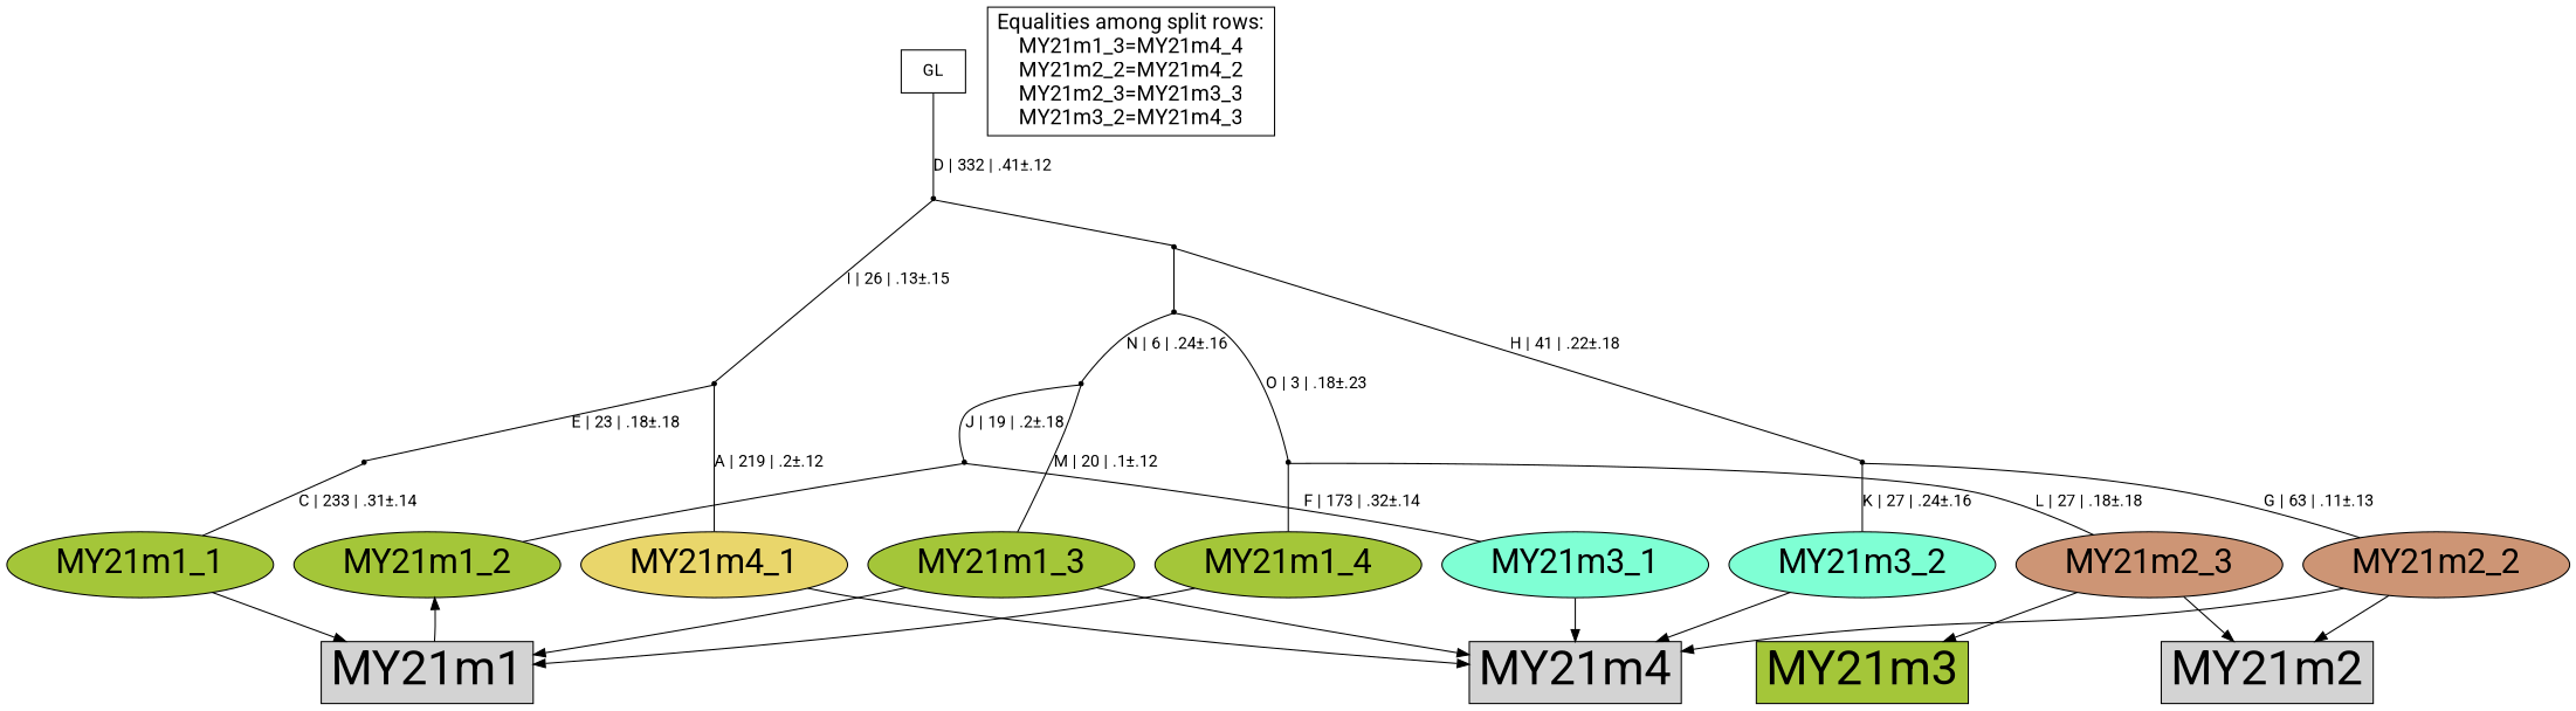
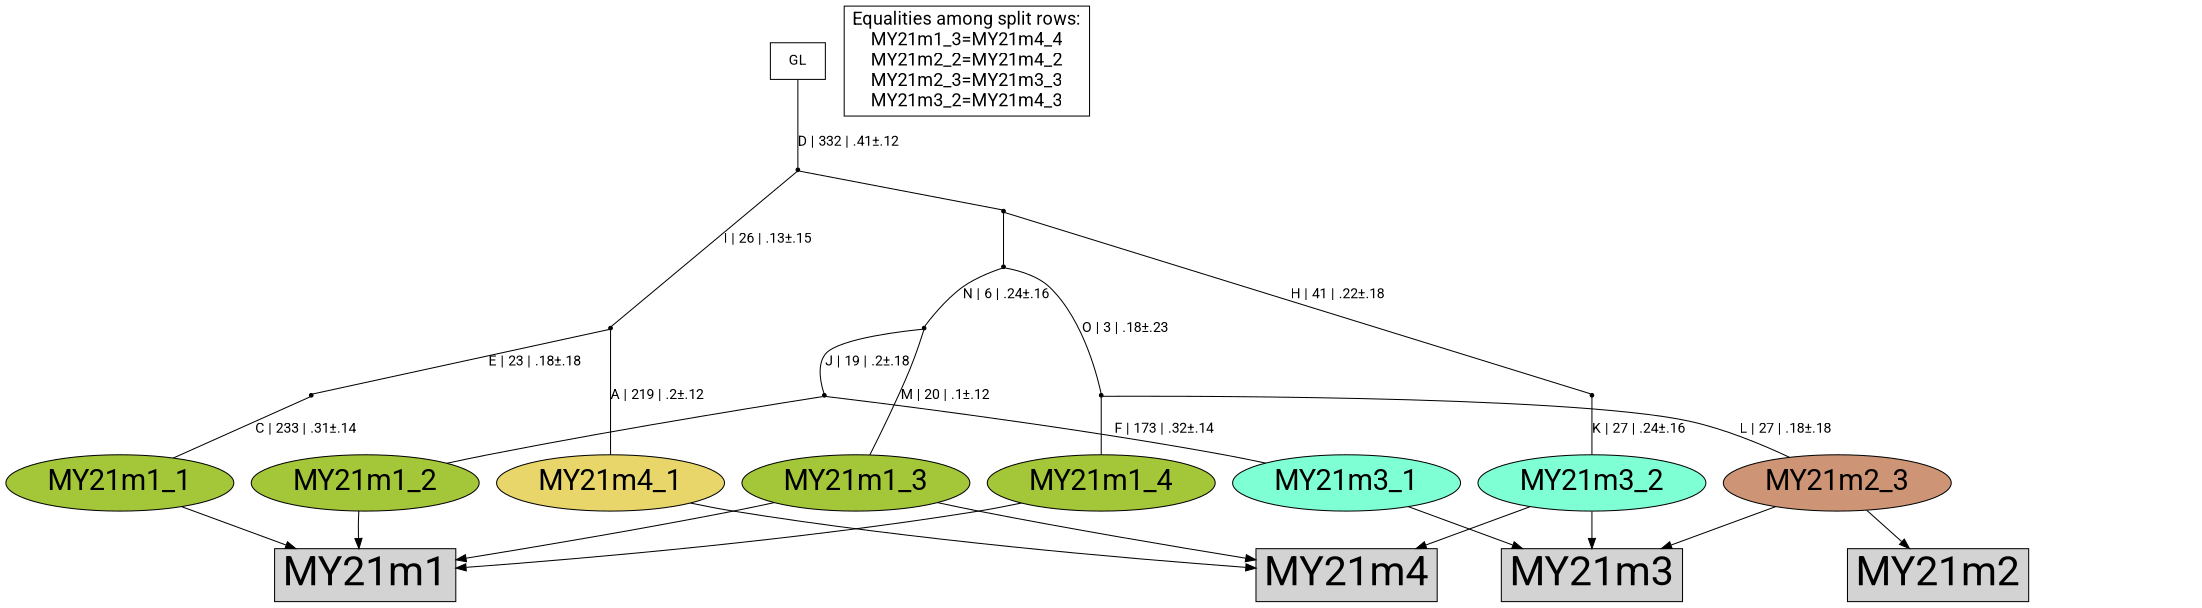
  digraph {
    fontname=Roboto
    node [fillcolor=black fontname=Roboto shape=oval style=filled]
    edge [arrowhead=none fontname=Roboto]
    n1 [fillcolor="#a4c639" fontsize=28 label=MY21m1_1]
    n2 [fillcolor="#a4c639" fontsize=28 label=MY21m1_2]
    n3 [fillcolor="#a4c639" fontsize=28 label=MY21m1_3]
    n4 [fillcolor="#a4c639" fontsize=28 label=MY21m1_4]
-   n5 [fillcolor="#cd9575" fontsize=28 label=MY21m2_2]
    n6 [fillcolor="#cd9575" fontsize=28 label=MY21m2_3]
    n7 [fillcolor="#7fffd4" fontsize=28 label=MY21m3_1]
    n8 [fillcolor="#7fffd4" fontsize=28 label=MY21m3_2]
    n9 [fillcolor="#e9d66b" fontsize=28 label=MY21m4_1]
    n10 [fontsize=40 label=MY21m1 shape=box fillcolor=""]
    n11 [fontsize=40 label=MY21m4 shape=box fillcolor=""]
    n12 [fontsize=40 label=MY21m2 shape=box fillcolor=""]
-   n13 [fontsize=40 label=MY21m3 shape=box fillcolor="#a4c639"]
+   n13 [fontsize=40 label=MY21m3 shape=box fillcolor=""]
    n14 [fontsize=18 label="Equalities among split rows:\nMY21m1_3=MY21m4_4\nMY21m2_2=MY21m4_2\nMY21m2_3=MY21m3_3\nMY21m3_2=MY21m4_3\n" shape=box fillcolor="" style=""]
    Int1 [shape=point]
    Int2 [shape=point]
    Int3 [shape=point]
    Int4 [shape=point]
    Int5 [shape=point]
    Int6 [shape=point]
    Int7 [shape=point]
    Int8 [shape=point]
    Int9 [shape=point]
    n24 [fillcolor=white label=GL shape=box]
    subgraph sub_1 {
      rank=same
      n1
      n2
      n3
      n4
-     n5
      n6
      n7
      n8
      n9
    }
    n1 -> n10 [arrowhead=normal]
-   n10 -> n2 [arrowhead=normal]
+   n2 -> n10 [arrowhead=normal]
    n3 -> n10 [arrowhead=normal]
    n3 -> n11 [arrowhead=normal]
    n4 -> n10 [arrowhead=normal]
-   n5 -> n11 [arrowhead=normal]
-   n5 -> n12 [arrowhead=normal]
    n6 -> n12 [arrowhead=normal]
    n6 -> n13 [arrowhead=normal]
-   n7 -> n11 [arrowhead=normal]
+   n7 -> n13 [arrowhead=normal]
    n8 -> n11 [arrowhead=normal]
+   n8 -> n13 [arrowhead=normal]
    n9 -> n11 [arrowhead=normal]
    Int1 -> n2
    Int1 -> n7 [label="F | 173 | .32±.14"]
    Int2 -> n1 [label="C | 233 | .31±.14"]
    Int3 -> n9 [label="A | 219 | .2±.12"]
    Int3 -> Int2 [label="E | 23 | .18±.18"]
-   Int4 -> n5 [label="G | 63 | .11±.13"]
    Int4 -> n8 [label="K | 27 | .24±.16"]
    Int5 -> n4
    Int5 -> n6 [label="L | 27 | .18±.18"]
    Int6 -> n3 [label="M | 20 | .1±.12"]
    Int6 -> Int1 [label="J | 19 | .2±.18"]
    Int7 -> Int5 [label="O | 3 | .18±.23"]
    Int7 -> Int6 [label="N | 6 | .24±.16"]
    Int8 -> Int4 [label="H | 41 | .22±.18"]
    Int8 -> Int7
    Int9 -> Int3 [label="I | 26 | .13±.15"]
    Int9 -> Int8
    n24 -> Int9 [label="D | 332 | .41±.12"]
  }
